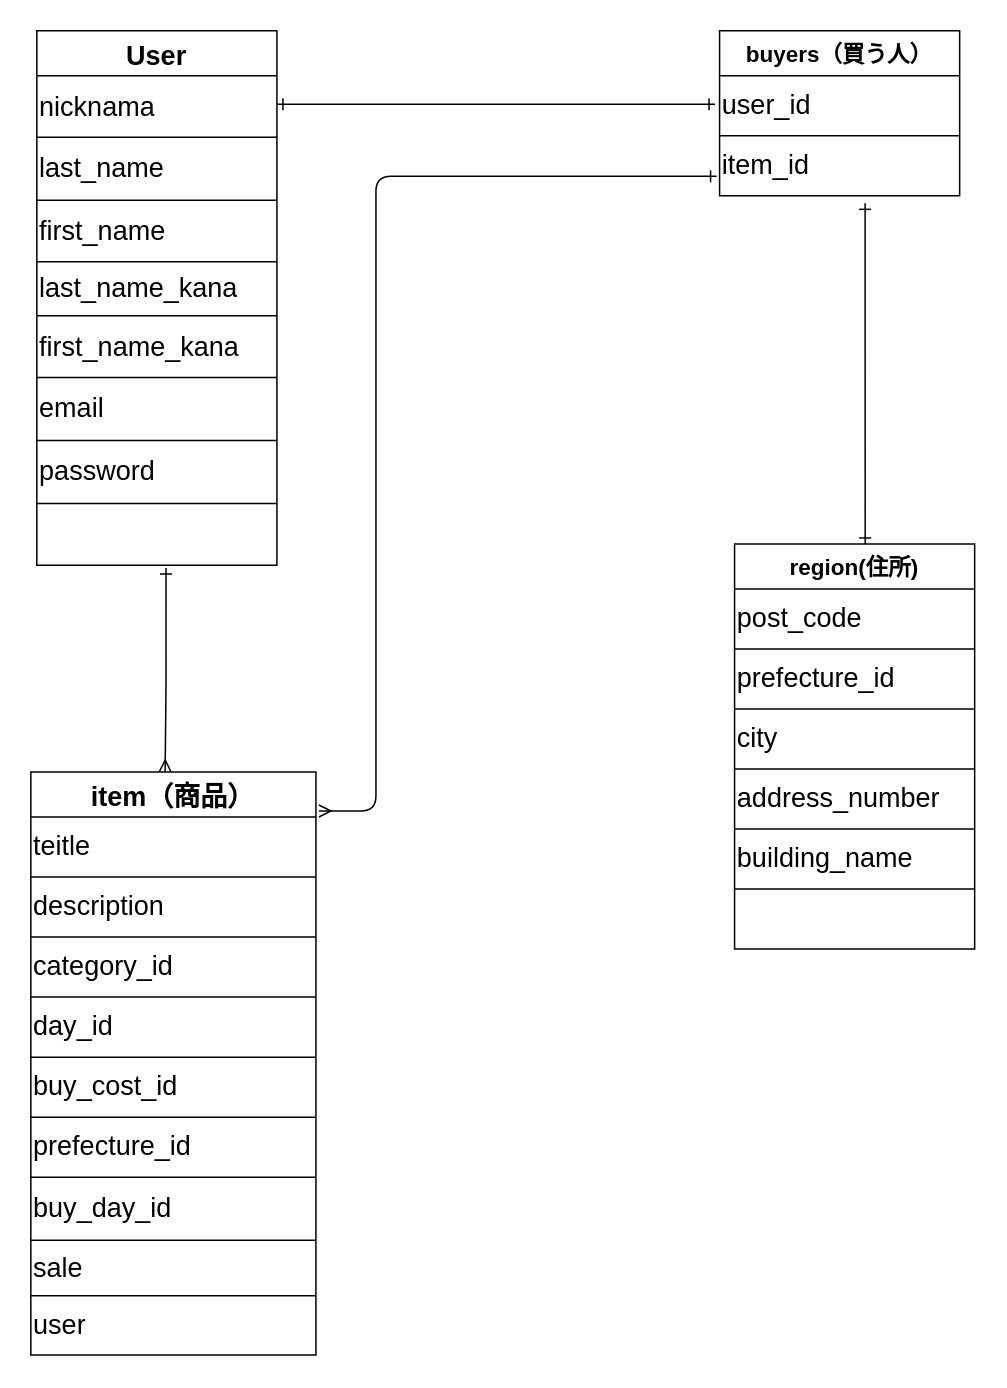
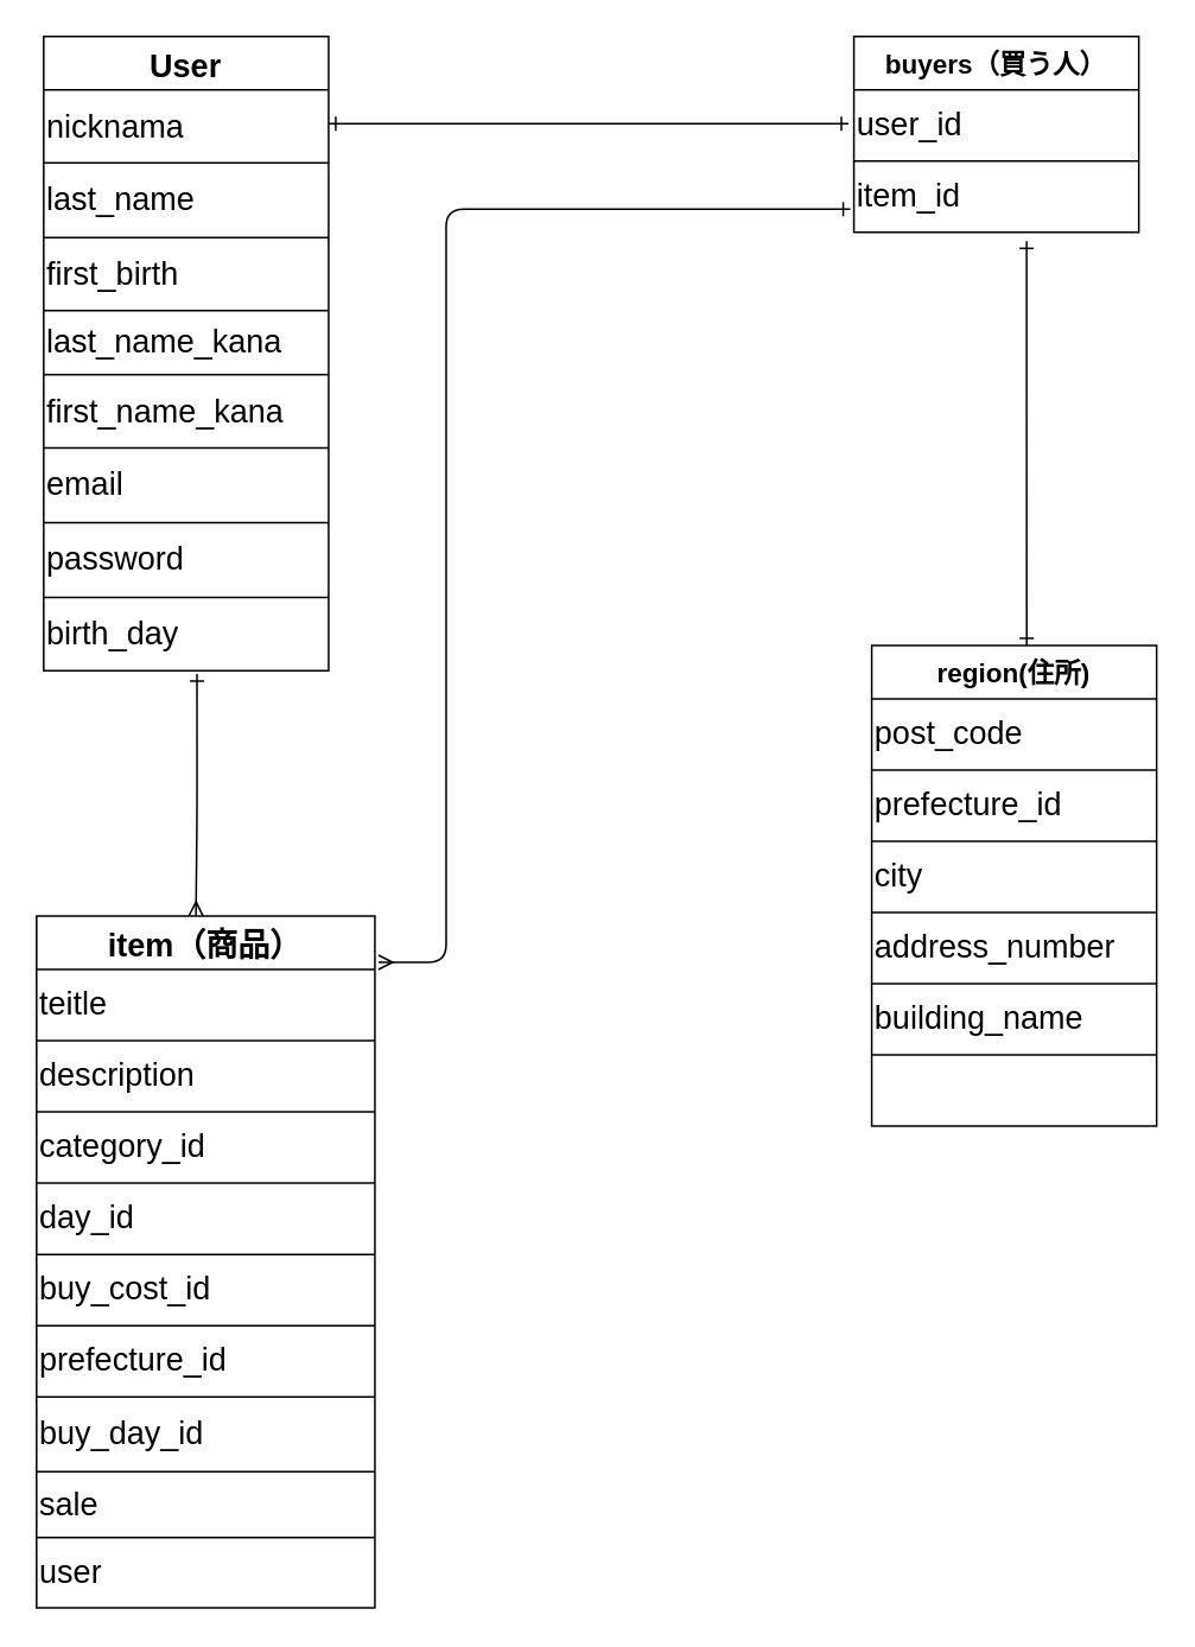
  <mxCell id="0" />
  <mxCell id="1" parent="0" />
  <mxCell id="2" value="" style="edgeStyle=orthogonalEdgeStyle;html=1;fontSize=14;startArrow=ERone;startFill=0;entryX=-0.019;entryY=0.475;entryDx=0;entryDy=0;entryPerimeter=0;endArrow=ERone;endFill=0;strokeColor=#000000;" parent="1" source="5" target="22" edge="1"><mxGeometry relative="1" as="geometry"><mxPoint x="199" y="70" as="sourcePoint" /><mxPoint x="268.01" y="70.02" as="targetPoint" /><Array as="points"><mxPoint x="195" y="69" /><mxPoint x="195" y="69" /></Array></mxGeometry></mxCell>
  <mxCell id="3" value="" style="edgeStyle=orthogonalEdgeStyle;html=1;fontSize=14;startArrow=ERone;startFill=0;endArrow=ERmany;endFill=0;strokeColor=#000000;exitX=0.538;exitY=1.049;exitDx=0;exitDy=0;exitPerimeter=0;" parent="1" edge="1" source="19"><mxGeometry relative="1" as="geometry"><mxPoint x="109.5" y="427" as="sourcePoint" /><mxPoint x="109.5" y="514" as="targetPoint" /><Array as="points"><mxPoint x="110" y="456" /></Array></mxGeometry></mxCell>
  <mxCell id="4" value="User" style="shape=table;startSize=30;container=1;collapsible=0;childLayout=tableLayout;fontStyle=1;align=center;pointerEvents=1;fontSize=18;swimlaneFillColor=none;gradientColor=none;strokeColor=#000000;" parent="1" vertex="1"><mxGeometry x="24" y="20" width="160" height="356.219" as="geometry" /></mxCell>
  <mxCell id="5" style="shape=partialRectangle;html=1;whiteSpace=wrap;collapsible=0;dropTarget=0;pointerEvents=0;fillColor=none;top=0;left=0;bottom=0;right=0;points=[[0,0.5],[1,0.5]];portConstraint=eastwest;" parent="4" vertex="1"><mxGeometry y="30" width="160" height="41" as="geometry" /></mxCell>
  <mxCell id="6" value="nicknama" style="shape=partialRectangle;html=1;whiteSpace=wrap;connectable=0;fillColor=none;top=0;left=0;bottom=0;right=0;overflow=hidden;pointerEvents=1;fontSize=18;align=left;fontColor=#000000;strokeColor=#000000;" parent="5" vertex="1"><mxGeometry width="160" height="41" as="geometry"><mxRectangle width="160" height="41" as="alternateBounds" /></mxGeometry></mxCell>
  <mxCell id="7" style="shape=partialRectangle;html=1;whiteSpace=wrap;collapsible=0;dropTarget=0;pointerEvents=0;fillColor=none;top=0;left=0;bottom=0;right=0;points=[[0,0.5],[1,0.5]];portConstraint=eastwest;" parent="4" vertex="1"><mxGeometry y="71" width="160" height="42" as="geometry" /></mxCell>
  <mxCell id="8" value="&lt;font style=&quot;font-size: 18px;&quot;&gt;last_name&lt;/font&gt;" style="shape=partialRectangle;html=1;whiteSpace=wrap;connectable=0;fillColor=none;top=0;left=0;bottom=0;right=0;overflow=hidden;pointerEvents=1;align=left;fontSize=18;fontColor=#000000;strokeColor=#000000;" parent="7" vertex="1"><mxGeometry width="160" height="42" as="geometry"><mxRectangle width="160" height="42" as="alternateBounds" /></mxGeometry></mxCell>
  <mxCell id="9" style="shape=partialRectangle;html=1;whiteSpace=wrap;collapsible=0;dropTarget=0;pointerEvents=0;fillColor=none;top=0;left=0;bottom=0;right=0;points=[[0,0.5],[1,0.5]];portConstraint=eastwest;" parent="4" vertex="1"><mxGeometry y="113" width="160" height="41" as="geometry" /></mxCell>
- <mxCell id="10" value="first_name&lt;br&gt;" style="shape=partialRectangle;html=1;whiteSpace=wrap;connectable=0;fillColor=none;top=0;left=0;bottom=0;right=0;overflow=hidden;pointerEvents=1;fontSize=18;align=left;fontColor=#000000;strokeColor=#000000;" parent="9" vertex="1"><mxGeometry width="160" height="41" as="geometry"><mxRectangle width="160" height="41" as="alternateBounds" /></mxGeometry></mxCell>
+ <mxCell id="10" value="first_birth&lt;br&gt;" style="shape=partialRectangle;html=1;whiteSpace=wrap;connectable=0;fillColor=none;top=0;left=0;bottom=0;right=0;overflow=hidden;pointerEvents=1;fontSize=18;align=left;fontColor=#000000;strokeColor=#000000;" parent="9" vertex="1"><mxGeometry width="160" height="41" as="geometry"><mxRectangle width="160" height="41" as="alternateBounds" /></mxGeometry></mxCell>
  <mxCell id="11" style="shape=partialRectangle;html=1;whiteSpace=wrap;collapsible=0;dropTarget=0;pointerEvents=0;fillColor=none;top=0;left=0;bottom=0;right=0;points=[[0,0.5],[1,0.5]];portConstraint=eastwest;" parent="4" vertex="1"><mxGeometry y="154" width="160" height="36" as="geometry" /></mxCell>
  <mxCell id="12" value="last_name_kana" style="shape=partialRectangle;html=1;whiteSpace=wrap;connectable=0;fillColor=none;top=0;left=0;bottom=0;right=0;overflow=hidden;pointerEvents=1;fontSize=18;align=left;fontColor=#000000;strokeColor=#000000;" parent="11" vertex="1"><mxGeometry width="160" height="36" as="geometry"><mxRectangle width="160" height="36" as="alternateBounds" /></mxGeometry></mxCell>
  <mxCell id="13" style="shape=partialRectangle;html=1;whiteSpace=wrap;collapsible=0;dropTarget=0;pointerEvents=0;fillColor=none;top=0;left=0;bottom=0;right=0;points=[[0,0.5],[1,0.5]];portConstraint=eastwest;" parent="4" vertex="1"><mxGeometry y="190" width="160" height="41" as="geometry" /></mxCell>
  <mxCell id="14" value="first_name_kana" style="shape=partialRectangle;html=1;whiteSpace=wrap;connectable=0;fillColor=none;top=0;left=0;bottom=0;right=0;overflow=hidden;pointerEvents=1;fontSize=18;align=left;fontColor=#000000;strokeColor=#000000;" parent="13" vertex="1"><mxGeometry width="160" height="41" as="geometry"><mxRectangle width="160" height="41" as="alternateBounds" /></mxGeometry></mxCell>
  <mxCell id="15" style="shape=partialRectangle;html=1;whiteSpace=wrap;collapsible=0;dropTarget=0;pointerEvents=0;fillColor=none;top=0;left=0;bottom=0;right=0;points=[[0,0.5],[1,0.5]];portConstraint=eastwest;" parent="4" vertex="1"><mxGeometry y="231" width="160" height="42" as="geometry" /></mxCell>
  <mxCell id="16" value="email" style="shape=partialRectangle;html=1;whiteSpace=wrap;connectable=0;fillColor=none;top=0;left=0;bottom=0;right=0;overflow=hidden;pointerEvents=1;fontSize=18;align=left;fontColor=#000000;strokeColor=#000000;" parent="15" vertex="1"><mxGeometry width="160" height="42" as="geometry"><mxRectangle width="160" height="42" as="alternateBounds" /></mxGeometry></mxCell>
  <mxCell id="17" style="shape=partialRectangle;html=1;whiteSpace=wrap;collapsible=0;dropTarget=0;pointerEvents=0;fillColor=none;top=0;left=0;bottom=0;right=0;points=[[0,0.5],[1,0.5]];portConstraint=eastwest;" parent="4" vertex="1"><mxGeometry y="273" width="160" height="42" as="geometry" /></mxCell>
  <mxCell id="18" value="password" style="shape=partialRectangle;html=1;whiteSpace=wrap;connectable=0;fillColor=none;top=0;left=0;bottom=0;right=0;overflow=hidden;pointerEvents=1;fontSize=18;align=left;fontColor=#000000;strokeColor=#000000;" parent="17" vertex="1"><mxGeometry width="160" height="42" as="geometry"><mxRectangle width="160" height="42" as="alternateBounds" /></mxGeometry></mxCell>
  <mxCell id="19" style="shape=partialRectangle;html=1;whiteSpace=wrap;collapsible=0;dropTarget=0;pointerEvents=0;fillColor=none;top=0;left=0;bottom=0;right=0;points=[[0,0.5],[1,0.5]];portConstraint=eastwest;" parent="4" vertex="1"><mxGeometry y="315" width="160" height="41" as="geometry" /></mxCell>
+ <mxCell id="20" value="birth_day" style="shape=partialRectangle;html=1;whiteSpace=wrap;connectable=0;fillColor=none;top=0;left=0;bottom=0;right=0;overflow=hidden;pointerEvents=1;fontSize=18;align=left;fontColor=#000000;strokeColor=#000000;" parent="19" vertex="1"><mxGeometry width="160" height="41" as="geometry"><mxRectangle width="160" height="41" as="alternateBounds" /></mxGeometry></mxCell>
  <mxCell id="21" value="buyers（買う人）" style="shape=table;startSize=30;container=1;collapsible=0;childLayout=tableLayout;fontStyle=1;align=center;pointerEvents=1;fontSize=15;strokeColor=#000000;" parent="1" vertex="1"><mxGeometry x="479" y="20" width="160" height="110" as="geometry" /></mxCell>
  <mxCell id="22" style="shape=partialRectangle;html=1;whiteSpace=wrap;collapsible=0;dropTarget=0;pointerEvents=0;fillColor=none;top=0;left=0;bottom=0;right=0;points=[[0,0.5],[1,0.5]];portConstraint=eastwest;" parent="21" vertex="1"><mxGeometry y="30" width="160" height="40" as="geometry" /></mxCell>
  <mxCell id="23" value="user_id" style="shape=partialRectangle;html=1;whiteSpace=wrap;connectable=0;fillColor=none;top=0;left=0;bottom=0;right=0;overflow=hidden;pointerEvents=1;align=left;fontSize=18;fontColor=#000000;strokeColor=#000000;" parent="22" vertex="1"><mxGeometry width="160" height="40" as="geometry"><mxRectangle width="160" height="40" as="alternateBounds" /></mxGeometry></mxCell>
  <mxCell id="24" style="shape=partialRectangle;html=1;whiteSpace=wrap;collapsible=0;dropTarget=0;pointerEvents=0;fillColor=none;top=0;left=0;bottom=0;right=0;points=[[0,0.5],[1,0.5]];portConstraint=eastwest;" parent="21" vertex="1"><mxGeometry y="70" width="160" height="40" as="geometry" /></mxCell>
  <mxCell id="25" value="item_id" style="shape=partialRectangle;html=1;whiteSpace=wrap;connectable=0;fillColor=none;top=0;left=0;bottom=0;right=0;overflow=hidden;pointerEvents=1;fontSize=18;align=left;fontColor=#000000;strokeColor=#000000;" parent="24" vertex="1"><mxGeometry width="160" height="40" as="geometry"><mxRectangle width="160" height="40" as="alternateBounds" /></mxGeometry></mxCell>
  <mxCell id="26" value="item（商品）" style="shape=table;startSize=30;container=1;collapsible=0;childLayout=tableLayout;fontStyle=1;align=center;pointerEvents=1;fontSize=18;strokeColor=#000000;" parent="1" vertex="1"><mxGeometry x="20" y="514" width="190" height="388.5" as="geometry" /></mxCell>
  <mxCell id="27" value="" style="shape=partialRectangle;html=1;whiteSpace=wrap;collapsible=0;dropTarget=0;pointerEvents=0;fillColor=none;top=0;left=0;bottom=0;right=0;points=[[0,0.5],[1,0.5]];portConstraint=eastwest;" parent="26" vertex="1"><mxGeometry y="30" width="190" height="40" as="geometry" /></mxCell>
  <mxCell id="28" value="teitle" style="shape=partialRectangle;html=1;whiteSpace=wrap;connectable=0;fillColor=none;top=0;left=0;bottom=0;right=0;overflow=hidden;pointerEvents=1;align=left;fontSize=18;fontColor=#000000;" parent="27" vertex="1"><mxGeometry width="190" height="40" as="geometry"><mxRectangle width="190" height="40" as="alternateBounds" /></mxGeometry></mxCell>
  <mxCell id="29" value="" style="shape=partialRectangle;html=1;whiteSpace=wrap;collapsible=0;dropTarget=0;pointerEvents=0;fillColor=none;top=0;left=0;bottom=0;right=0;points=[[0,0.5],[1,0.5]];portConstraint=eastwest;" parent="26" vertex="1"><mxGeometry y="70" width="190" height="40" as="geometry" /></mxCell>
  <mxCell id="30" value="description" style="shape=partialRectangle;html=1;whiteSpace=wrap;connectable=0;fillColor=none;top=0;left=0;bottom=0;right=0;overflow=hidden;pointerEvents=1;fontSize=18;align=left;fontColor=#000000;" parent="29" vertex="1"><mxGeometry width="190" height="40" as="geometry"><mxRectangle width="190" height="40" as="alternateBounds" /></mxGeometry></mxCell>
  <mxCell id="31" style="shape=partialRectangle;html=1;whiteSpace=wrap;collapsible=0;dropTarget=0;pointerEvents=0;fillColor=none;top=0;left=0;bottom=0;right=0;points=[[0,0.5],[1,0.5]];portConstraint=eastwest;" parent="26" vertex="1"><mxGeometry y="110" width="190" height="40" as="geometry" /></mxCell>
  <mxCell id="32" value="category_id" style="shape=partialRectangle;html=1;whiteSpace=wrap;connectable=0;fillColor=none;top=0;left=0;bottom=0;right=0;overflow=hidden;pointerEvents=1;fontSize=18;align=left;fontColor=#000000;" parent="31" vertex="1"><mxGeometry width="190" height="40" as="geometry"><mxRectangle width="190" height="40" as="alternateBounds" /></mxGeometry></mxCell>
  <mxCell id="33" style="shape=partialRectangle;html=1;whiteSpace=wrap;collapsible=0;dropTarget=0;pointerEvents=0;fillColor=none;top=0;left=0;bottom=0;right=0;points=[[0,0.5],[1,0.5]];portConstraint=eastwest;" parent="26" vertex="1"><mxGeometry y="150" width="190" height="40" as="geometry" /></mxCell>
  <mxCell id="34" value="day_id" style="shape=partialRectangle;html=1;whiteSpace=wrap;connectable=0;fillColor=none;top=0;left=0;bottom=0;right=0;overflow=hidden;pointerEvents=1;fontSize=18;align=left;fontColor=#000000;" parent="33" vertex="1"><mxGeometry width="190" height="40" as="geometry"><mxRectangle width="190" height="40" as="alternateBounds" /></mxGeometry></mxCell>
  <mxCell id="35" style="shape=partialRectangle;html=1;whiteSpace=wrap;collapsible=0;dropTarget=0;pointerEvents=0;fillColor=none;top=0;left=0;bottom=0;right=0;points=[[0,0.5],[1,0.5]];portConstraint=eastwest;" parent="26" vertex="1"><mxGeometry y="190" width="190" height="40" as="geometry" /></mxCell>
  <mxCell id="36" value="buy_cost_id" style="shape=partialRectangle;html=1;whiteSpace=wrap;connectable=0;fillColor=none;top=0;left=0;bottom=0;right=0;overflow=hidden;pointerEvents=1;fontSize=18;align=left;fontColor=#000000;" parent="35" vertex="1"><mxGeometry width="190" height="40" as="geometry"><mxRectangle width="190" height="40" as="alternateBounds" /></mxGeometry></mxCell>
  <mxCell id="37" style="shape=partialRectangle;html=1;whiteSpace=wrap;collapsible=0;dropTarget=0;pointerEvents=0;fillColor=none;top=0;left=0;bottom=0;right=0;points=[[0,0.5],[1,0.5]];portConstraint=eastwest;" parent="26" vertex="1"><mxGeometry y="230" width="190" height="40" as="geometry" /></mxCell>
  <mxCell id="38" value="prefecture_id" style="shape=partialRectangle;html=1;whiteSpace=wrap;connectable=0;fillColor=none;top=0;left=0;bottom=0;right=0;overflow=hidden;pointerEvents=1;fontSize=18;align=left;fontColor=#000000;" parent="37" vertex="1"><mxGeometry width="190" height="40" as="geometry"><mxRectangle width="190" height="40" as="alternateBounds" /></mxGeometry></mxCell>
  <mxCell id="39" style="shape=partialRectangle;html=1;whiteSpace=wrap;collapsible=0;dropTarget=0;pointerEvents=0;fillColor=none;top=0;left=0;bottom=0;right=0;points=[[0,0.5],[1,0.5]];portConstraint=eastwest;" parent="26" vertex="1"><mxGeometry y="270" width="190" height="42" as="geometry" /></mxCell>
  <mxCell id="40" value="buy_day_id" style="shape=partialRectangle;html=1;whiteSpace=wrap;connectable=0;fillColor=none;top=0;left=0;bottom=0;right=0;overflow=hidden;pointerEvents=1;fontSize=18;align=left;fontColor=#000000;" parent="39" vertex="1"><mxGeometry width="190" height="42" as="geometry"><mxRectangle width="190" height="42" as="alternateBounds" /></mxGeometry></mxCell>
  <mxCell id="41" style="shape=partialRectangle;html=1;whiteSpace=wrap;collapsible=0;dropTarget=0;pointerEvents=0;fillColor=none;top=0;left=0;bottom=0;right=0;points=[[0,0.5],[1,0.5]];portConstraint=eastwest;" parent="26" vertex="1"><mxGeometry y="312" width="190" height="37" as="geometry" /></mxCell>
  <mxCell id="42" value="sale" style="shape=partialRectangle;html=1;whiteSpace=wrap;connectable=0;fillColor=none;top=0;left=0;bottom=0;right=0;overflow=hidden;pointerEvents=1;fontSize=18;align=left;fontColor=#000000;" parent="41" vertex="1"><mxGeometry width="190" height="37" as="geometry"><mxRectangle width="190" height="37" as="alternateBounds" /></mxGeometry></mxCell>
  <mxCell id="43" style="shape=partialRectangle;html=1;whiteSpace=wrap;collapsible=0;dropTarget=0;pointerEvents=0;fillColor=none;top=0;left=0;bottom=0;right=0;points=[[0,0.5],[1,0.5]];portConstraint=eastwest;" parent="26" vertex="1"><mxGeometry y="349" width="190" height="39" as="geometry" /></mxCell>
  <mxCell id="44" value="user" style="shape=partialRectangle;html=1;whiteSpace=wrap;connectable=0;fillColor=none;top=0;left=0;bottom=0;right=0;overflow=hidden;pointerEvents=1;fontSize=18;align=left;fontColor=#000000;" parent="43" vertex="1"><mxGeometry width="190" height="39" as="geometry"><mxRectangle width="190" height="39" as="alternateBounds" /></mxGeometry></mxCell>
  <mxCell id="45" value="region(住所)" style="shape=table;startSize=30;container=1;collapsible=0;childLayout=tableLayout;fontStyle=1;align=center;pointerEvents=1;fontSize=15;strokeColor=#000000;" parent="1" vertex="1"><mxGeometry x="489" y="362" width="160" height="270" as="geometry" /></mxCell>
  <mxCell id="46" style="shape=partialRectangle;html=1;whiteSpace=wrap;collapsible=0;dropTarget=0;pointerEvents=0;fillColor=none;top=0;left=0;bottom=0;right=0;points=[[0,0.5],[1,0.5]];portConstraint=eastwest;" parent="45" vertex="1"><mxGeometry y="30" width="160" height="40" as="geometry" /></mxCell>
  <mxCell id="47" value="post_code" style="shape=partialRectangle;html=1;whiteSpace=wrap;connectable=0;fillColor=none;top=0;left=0;bottom=0;right=0;overflow=hidden;pointerEvents=1;align=left;fontSize=18;fontColor=#000000;strokeColor=#000000;" parent="46" vertex="1"><mxGeometry width="160" height="40" as="geometry"><mxRectangle width="160" height="40" as="alternateBounds" /></mxGeometry></mxCell>
  <mxCell id="48" style="shape=partialRectangle;html=1;whiteSpace=wrap;collapsible=0;dropTarget=0;pointerEvents=0;fillColor=none;top=0;left=0;bottom=0;right=0;points=[[0,0.5],[1,0.5]];portConstraint=eastwest;" parent="45" vertex="1"><mxGeometry y="70" width="160" height="40" as="geometry" /></mxCell>
  <mxCell id="49" value="&lt;font style=&quot;font-size: 18px&quot;&gt;prefecture_id&lt;/font&gt;" style="shape=partialRectangle;html=1;whiteSpace=wrap;connectable=0;fillColor=none;top=0;left=0;bottom=0;right=0;overflow=hidden;pointerEvents=1;align=left;fontSize=18;fontColor=#000000;strokeColor=#000000;" parent="48" vertex="1"><mxGeometry width="160" height="40" as="geometry"><mxRectangle width="160" height="40" as="alternateBounds" /></mxGeometry></mxCell>
  <mxCell id="50" style="shape=partialRectangle;html=1;whiteSpace=wrap;collapsible=0;dropTarget=0;pointerEvents=0;fillColor=none;top=0;left=0;bottom=0;right=0;points=[[0,0.5],[1,0.5]];portConstraint=eastwest;" parent="45" vertex="1"><mxGeometry y="110" width="160" height="40" as="geometry" /></mxCell>
  <mxCell id="51" value="city" style="shape=partialRectangle;html=1;whiteSpace=wrap;connectable=0;fillColor=none;top=0;left=0;bottom=0;right=0;overflow=hidden;pointerEvents=1;fontSize=18;align=left;fontColor=#000000;strokeColor=#000000;" parent="50" vertex="1"><mxGeometry width="160" height="40" as="geometry"><mxRectangle width="160" height="40" as="alternateBounds" /></mxGeometry></mxCell>
  <mxCell id="52" style="shape=partialRectangle;html=1;whiteSpace=wrap;collapsible=0;dropTarget=0;pointerEvents=0;fillColor=none;top=0;left=0;bottom=0;right=0;points=[[0,0.5],[1,0.5]];portConstraint=eastwest;" parent="45" vertex="1"><mxGeometry y="150" width="160" height="40" as="geometry" /></mxCell>
  <mxCell id="53" value="address_number" style="shape=partialRectangle;html=1;whiteSpace=wrap;connectable=0;fillColor=none;top=0;left=0;bottom=0;right=0;overflow=hidden;pointerEvents=1;fontSize=18;align=left;fontColor=#000000;strokeColor=#000000;" parent="52" vertex="1"><mxGeometry width="160" height="40" as="geometry"><mxRectangle width="160" height="40" as="alternateBounds" /></mxGeometry></mxCell>
  <mxCell id="54" style="shape=partialRectangle;html=1;whiteSpace=wrap;collapsible=0;dropTarget=0;pointerEvents=0;fillColor=none;top=0;left=0;bottom=0;right=0;points=[[0,0.5],[1,0.5]];portConstraint=eastwest;" vertex="1" parent="45"><mxGeometry y="190" width="160" height="40" as="geometry" /></mxCell>
  <mxCell id="55" value="building_name" style="shape=partialRectangle;html=1;whiteSpace=wrap;connectable=0;fillColor=none;top=0;left=0;bottom=0;right=0;overflow=hidden;pointerEvents=1;fontSize=18;align=left;fontColor=#000000;strokeColor=#000000;" vertex="1" parent="54"><mxGeometry width="160" height="40" as="geometry"><mxRectangle width="160" height="40" as="alternateBounds" /></mxGeometry></mxCell>
  <mxCell id="56" style="shape=partialRectangle;html=1;whiteSpace=wrap;collapsible=0;dropTarget=0;pointerEvents=0;fillColor=none;top=0;left=0;bottom=0;right=0;points=[[0,0.5],[1,0.5]];portConstraint=eastwest;" vertex="1" parent="45"><mxGeometry y="230" width="160" height="40" as="geometry" /></mxCell>
  <mxCell id="57" value="" style="edgeStyle=orthogonalEdgeStyle;html=1;fontSize=14;startArrow=ERone;startFill=0;endArrow=ERone;endFill=0;strokeColor=#000000;entryX=0.544;entryY=0;entryDx=0;entryDy=0;entryPerimeter=0;" parent="1" edge="1" target="45"><mxGeometry relative="1" as="geometry"><mxPoint x="576" y="135" as="sourcePoint" /><mxPoint x="576" y="252" as="targetPoint" /><Array as="points"><mxPoint x="576" y="215" /><mxPoint x="576" y="215" /></Array></mxGeometry></mxCell>
  <mxCell id="58" value="" style="edgeStyle=orthogonalEdgeStyle;html=1;fontSize=14;startArrow=ERmany;startFill=0;endArrow=ERone;endFill=0;strokeColor=#000000;" edge="1" parent="1"><mxGeometry relative="1" as="geometry"><mxPoint x="212" y="540" as="sourcePoint" /><mxPoint x="477" y="117" as="targetPoint" /><Array as="points"><mxPoint x="250" y="540" /><mxPoint x="250" y="117" /></Array></mxGeometry></mxCell>
